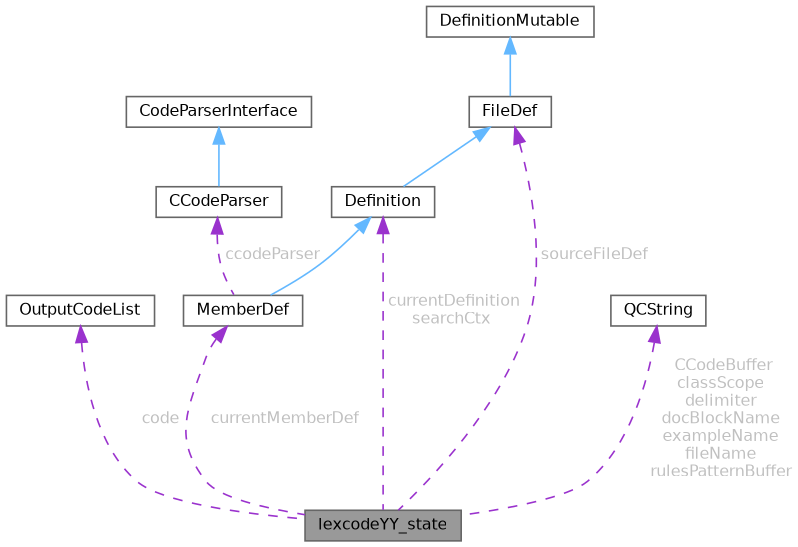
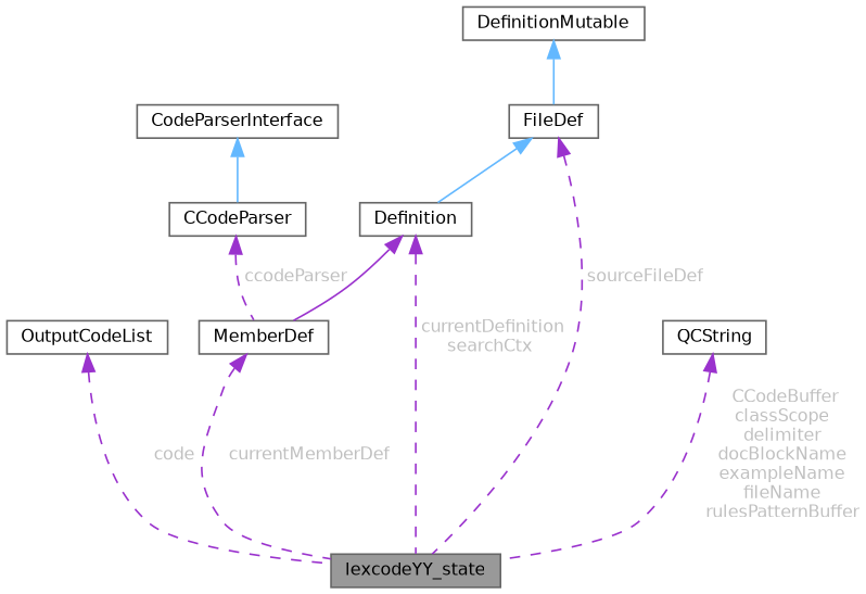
  digraph {
    node [color=gray40 fillcolor=white fontname=Helvetica fontsize=10 shape=box style=filled]
    edge [color=darkorchid3 dir=back fontcolor=grey fontname=Helvetica fontsize=10 labelfontname=Helvetica labelfontsize=10 style=dashed]
    n1 [fillcolor=grey60 fontcolor=black height=0.2 label=lexcodeYY_state width=0.4]
    n2 [height=0.2 label=OutputCodeList width=0.4]
    n3 [height=0.2 label=CCodeParser width=0.4]
    n4 [height=0.2 label=MemberDef width=0.4]
    n5 [height=0.2 label=CodeParserInterface width=0.4]
    n6 [height=0.2 label=QCString width=0.4]
    n7 [height=0.2 label=Definition width=0.4]
    n8 [height=0.2 label=FileDef width=0.4]
    n9 [height=0.2 label=DefinitionMutable width=0.4]
    n2 -> n1 [label=" code"]
    n3 -> n4 [label=" ccodeParser"]
    n4 -> n1 [label=" currentMemberDef"]
    n5 -> n3 [color=steelblue1 style=solid fontcolor=""]
    n6 -> n1 [label=" CCodeBuffer\nclassScope\ndelimiter\ndocBlockName\nexampleName\nfileName\nrulesPatternBuffer"]
    n7 -> n1 [label=" currentDefinition\nsearchCtx"]
-   n7 -> n4 [color=steelblue1 style=solid fontcolor=""]
+   n7 -> n4 [style=solid fontcolor=""]
    n8 -> n1 [label=" sourceFileDef"]
    n8 -> n7 [color=steelblue1 style=solid fontcolor=""]
    n9 -> n8 [color=steelblue1 style=solid fontcolor=""]
  }
